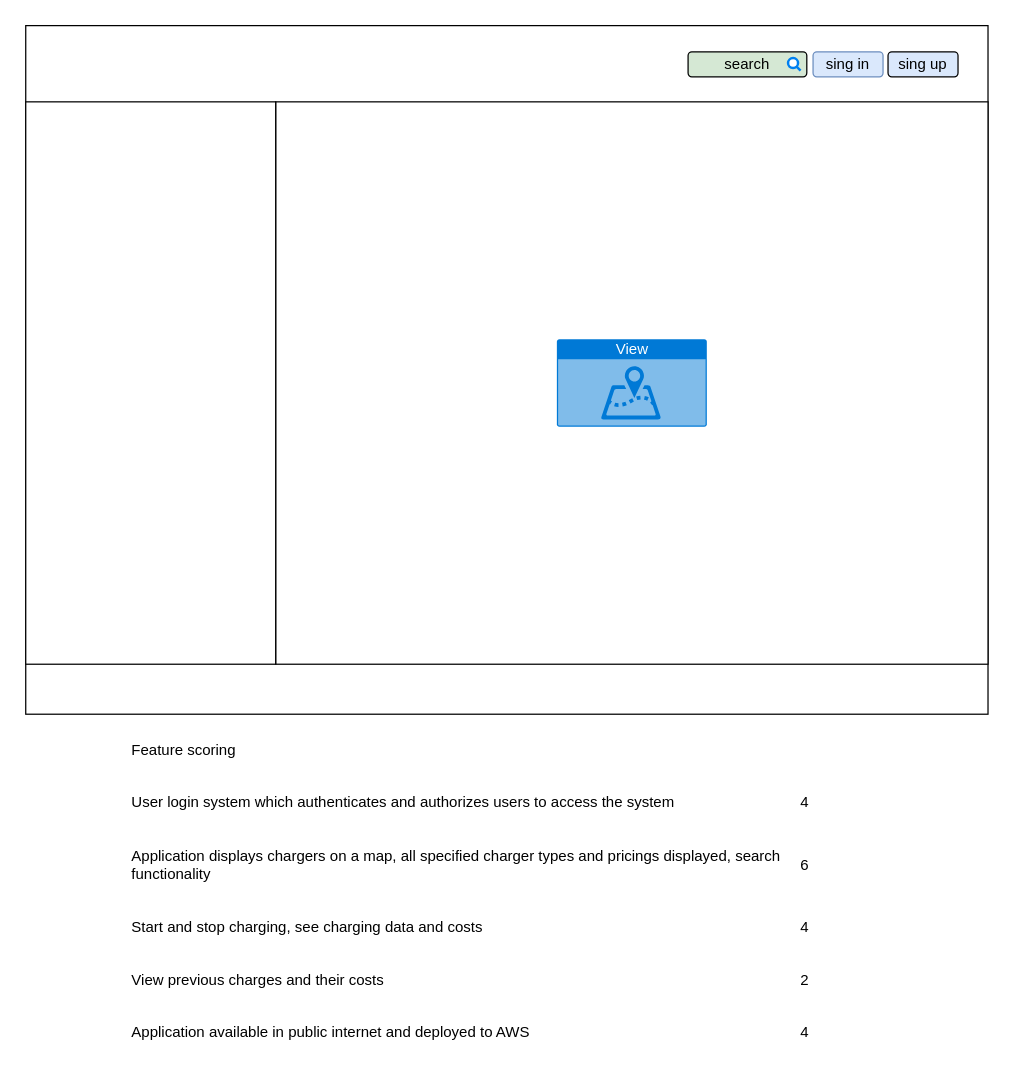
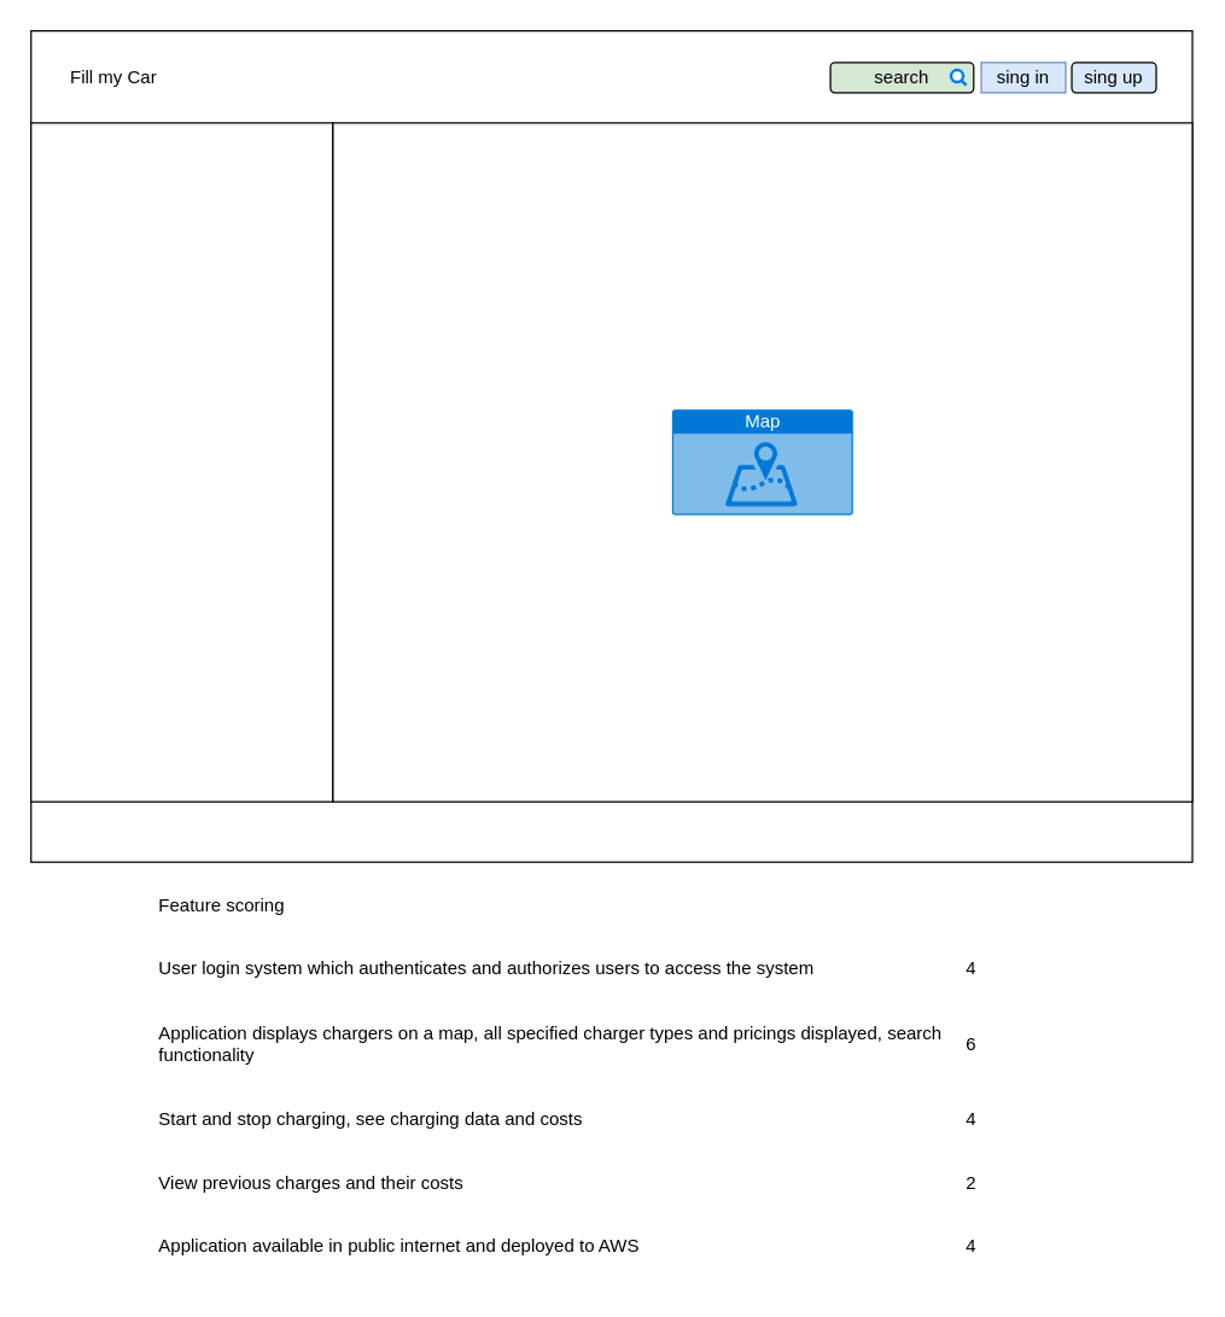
  <mxCell id="0" />
  <mxCell id="1" parent="0" />
  <mxCell id="2" value="" style="rounded=0;whiteSpace=wrap;html=1;" vertex="1" parent="1"><mxGeometry x="20" y="20" width="770" height="551" as="geometry" /></mxCell>
+ <mxCell id="3" value="Fill my Car" style="text;html=1;strokeColor=none;fillColor=none;align=center;verticalAlign=middle;whiteSpace=wrap;rounded=0;" vertex="1" parent="1"><mxGeometry x="40" y="41" width="70" height="20" as="geometry" /></mxCell>
  <mxCell id="4" value="sing up" style="rounded=1;whiteSpace=wrap;html=1;fontFamily=Helvetica;fillColor=#dae8fc;" vertex="1" parent="1"><mxGeometry x="710" y="41" width="56" height="20" as="geometry" /></mxCell>
- <mxCell id="5" value="sing in" style="rounded=1;whiteSpace=wrap;html=1;fillColor=#dae8fc;strokeColor=#6c8ebf;fontFamily=Helvetica;" vertex="1" parent="1"><mxGeometry x="650" y="41" width="56" height="20" as="geometry" /></mxCell>
+ <mxCell id="5" value="sing in" style="whiteSpace=wrap;html=1;fillColor=#dae8fc;strokeColor=#6c8ebf;fontFamily=Helvetica;rounded=0;" vertex="1" parent="1"><mxGeometry x="650" y="41" width="56" height="20" as="geometry" /></mxCell>
  <mxCell id="6" value="" style="rounded=0;whiteSpace=wrap;html=1;" vertex="1" parent="1"><mxGeometry x="220" y="81" width="570" height="450" as="geometry" /></mxCell>
- <mxCell id="7" value="View" style="html=1;strokeColor=none;fillColor=#0079D6;labelPosition=center;verticalLabelPosition=middle;verticalAlign=top;align=center;fontSize=12;outlineConnect=0;spacingTop=-6;fontColor=#FFFFFF;shape=mxgraph.sitemap.map;" vertex="1" parent="1"><mxGeometry x="445" y="271" width="120" height="70" as="geometry" /></mxCell>
+ <mxCell id="7" value="Map" style="html=1;strokeColor=none;fillColor=#0079D6;labelPosition=center;verticalLabelPosition=middle;verticalAlign=top;align=center;fontSize=12;outlineConnect=0;spacingTop=-6;fontColor=#FFFFFF;shape=mxgraph.sitemap.map;" vertex="1" parent="1"><mxGeometry x="445" y="271" width="120" height="70" as="geometry" /></mxCell>
  <mxCell id="8" value="" style="rounded=0;whiteSpace=wrap;html=1;strokeColor=#000000;fillColor=#ffffff;" vertex="1" parent="1"><mxGeometry x="20" y="81" width="200" height="450" as="geometry" /></mxCell>
  <mxCell id="9" value="&lt;table id=&quot;table0&quot;&gt;&lt;tbody&gt;&lt;tr id=&quot;row0&quot;&gt;&lt;td id=&quot;cell0&quot;&gt;&lt;p&gt;&lt;span class=&quot;s1&quot;&gt;Feature&lt;/span&gt;&lt;span class=&quot;s2&quot;&gt; &lt;/span&gt;&lt;span class=&quot;s1&quot;&gt;scoring&lt;/span&gt;&lt;/p&gt;&lt;/td&gt;&lt;td id=&quot;cell1&quot;&gt;&lt;/td&gt;&lt;/tr&gt;&lt;tr id=&quot;row1&quot;&gt;&lt;td id=&quot;cell0&quot;&gt;&lt;p&gt;&lt;span class=&quot;s3&quot;&gt;User&lt;/span&gt;&lt;span class=&quot;s2&quot;&gt; &lt;/span&gt;&lt;span class=&quot;s3&quot;&gt;login&lt;/span&gt;&lt;span class=&quot;s2&quot;&gt; &lt;/span&gt;&lt;span class=&quot;s3&quot;&gt;system&lt;/span&gt;&lt;span class=&quot;s2&quot;&gt; &lt;/span&gt;&lt;span class=&quot;s3&quot;&gt;which&lt;/span&gt;&lt;span class=&quot;s2&quot;&gt; &lt;/span&gt;&lt;span class=&quot;s3&quot;&gt;authenticates&lt;/span&gt;&lt;span class=&quot;s2&quot;&gt; &lt;/span&gt;&lt;span class=&quot;s3&quot;&gt;and&lt;/span&gt;&lt;span class=&quot;s4&quot;&gt; &lt;/span&gt;&lt;span class=&quot;s3&quot;&gt;authorizes&lt;/span&gt;&lt;span class=&quot;s2&quot;&gt; &lt;/span&gt;&lt;span class=&quot;s3&quot;&gt;users&lt;/span&gt;&lt;span class=&quot;s2&quot;&gt; &lt;/span&gt;&lt;span class=&quot;s3&quot;&gt;to&lt;/span&gt;&lt;span class=&quot;s2&quot;&gt; &lt;/span&gt;&lt;span class=&quot;s3&quot;&gt;access&lt;/span&gt;&lt;span class=&quot;s2&quot;&gt; &lt;/span&gt;&lt;span class=&quot;s3&quot;&gt;the&lt;/span&gt;&lt;span class=&quot;s2&quot;&gt; &lt;/span&gt;&lt;span class=&quot;s3&quot;&gt;system&lt;/span&gt;&lt;/p&gt;&lt;/td&gt;&lt;td id=&quot;cell1&quot;&gt;&lt;p&gt;&lt;span class=&quot;s3&quot;&gt;4&lt;/span&gt;&lt;/p&gt;&lt;/td&gt;&lt;/tr&gt;&lt;tr id=&quot;row2&quot;&gt;&lt;td id=&quot;cell0&quot;&gt;&lt;p&gt;&lt;span class=&quot;s3&quot;&gt;Application&lt;/span&gt;&lt;span class=&quot;s2&quot;&gt; &lt;/span&gt;&lt;span class=&quot;s3&quot;&gt;displays&lt;/span&gt;&lt;span class=&quot;s2&quot;&gt; &lt;/span&gt;&lt;span class=&quot;s3&quot;&gt;chargers&lt;/span&gt;&lt;span class=&quot;s2&quot;&gt; &lt;/span&gt;&lt;span class=&quot;s3&quot;&gt;on&lt;/span&gt;&lt;span class=&quot;s2&quot;&gt; &lt;/span&gt;&lt;span class=&quot;s3&quot;&gt;a&lt;/span&gt;&lt;span class=&quot;s2&quot;&gt; &lt;/span&gt;&lt;span class=&quot;s3&quot;&gt;map,&lt;/span&gt;&lt;span class=&quot;s2&quot;&gt; &lt;/span&gt;&lt;span class=&quot;s3&quot;&gt;all&lt;/span&gt;&lt;span class=&quot;s4&quot;&gt; &lt;/span&gt;&lt;span class=&quot;s3&quot;&gt;specified&lt;/span&gt;&lt;span class=&quot;s2&quot;&gt; &lt;/span&gt;&lt;span class=&quot;s3&quot;&gt;charger&lt;/span&gt;&lt;span class=&quot;s2&quot;&gt; &lt;/span&gt;&lt;span class=&quot;s3&quot;&gt;types&lt;/span&gt;&lt;span class=&quot;s2&quot;&gt; &lt;/span&gt;&lt;span class=&quot;s3&quot;&gt;and&lt;/span&gt;&lt;span class=&quot;s2&quot;&gt; &lt;/span&gt;&lt;span class=&quot;s3&quot;&gt;pricings&lt;/span&gt;&lt;span class=&quot;s2&quot;&gt; &lt;/span&gt;&lt;span class=&quot;s3&quot;&gt;displayed,&lt;/span&gt;&lt;span class=&quot;s4&quot;&gt; &lt;/span&gt;&lt;span class=&quot;s3&quot;&gt;search&lt;/span&gt;&lt;span class=&quot;s2&quot;&gt; &lt;/span&gt;&lt;span class=&quot;s3&quot;&gt;functionality&lt;/span&gt;&lt;/p&gt;&lt;/td&gt;&lt;td id=&quot;cell1&quot;&gt;&lt;p&gt;&lt;span class=&quot;s3&quot;&gt;6&lt;/span&gt;&lt;/p&gt;&lt;/td&gt;&lt;/tr&gt;&lt;tr id=&quot;row3&quot;&gt;&lt;td id=&quot;cell0&quot;&gt;&lt;p&gt;&lt;span class=&quot;s3&quot;&gt;Start&lt;/span&gt;&lt;span class=&quot;s2&quot;&gt; &lt;/span&gt;&lt;span class=&quot;s3&quot;&gt;and&lt;/span&gt;&lt;span class=&quot;s2&quot;&gt; &lt;/span&gt;&lt;span class=&quot;s3&quot;&gt;stop&lt;/span&gt;&lt;span class=&quot;s2&quot;&gt; &lt;/span&gt;&lt;span class=&quot;s3&quot;&gt;charging,&lt;/span&gt;&lt;span class=&quot;s2&quot;&gt; &lt;/span&gt;&lt;span class=&quot;s3&quot;&gt;see&lt;/span&gt;&lt;span class=&quot;s2&quot;&gt; &lt;/span&gt;&lt;span class=&quot;s3&quot;&gt;charging&lt;/span&gt;&lt;span class=&quot;s2&quot;&gt; &lt;/span&gt;&lt;span class=&quot;s3&quot;&gt;data&lt;/span&gt;&lt;span class=&quot;s2&quot;&gt; &lt;/span&gt;&lt;span class=&quot;s3&quot;&gt;and&lt;/span&gt;&lt;span class=&quot;s4&quot;&gt; &lt;/span&gt;&lt;span class=&quot;s3&quot;&gt;costs&lt;/span&gt;&lt;/p&gt;&lt;/td&gt;&lt;td id=&quot;cell1&quot;&gt;&lt;p&gt;&lt;span class=&quot;s3&quot;&gt;4&lt;/span&gt;&lt;/p&gt;&lt;/td&gt;&lt;/tr&gt;&lt;tr id=&quot;row4&quot;&gt;&lt;td id=&quot;cell0&quot;&gt;&lt;p&gt;&lt;span class=&quot;s3&quot;&gt;View&lt;/span&gt;&lt;span class=&quot;s2&quot;&gt; &lt;/span&gt;&lt;span class=&quot;s3&quot;&gt;previous&lt;/span&gt;&lt;span class=&quot;s2&quot;&gt; &lt;/span&gt;&lt;span class=&quot;s3&quot;&gt;charges&lt;/span&gt;&lt;span class=&quot;s2&quot;&gt; &lt;/span&gt;&lt;span class=&quot;s3&quot;&gt;and&lt;/span&gt;&lt;span class=&quot;s2&quot;&gt; &lt;/span&gt;&lt;span class=&quot;s3&quot;&gt;their&lt;/span&gt;&lt;span class=&quot;s2&quot;&gt; &lt;/span&gt;&lt;span class=&quot;s3&quot;&gt;costs&lt;/span&gt;&lt;/p&gt;&lt;/td&gt;&lt;td id=&quot;cell1&quot;&gt;&lt;p&gt;&lt;span class=&quot;s3&quot;&gt;2&lt;/span&gt;&lt;/p&gt;&lt;/td&gt;&lt;/tr&gt;&lt;tr id=&quot;row5&quot;&gt;&lt;td id=&quot;cell0&quot;&gt;&lt;p&gt;&lt;span class=&quot;s3&quot;&gt;Application&lt;/span&gt;&lt;span class=&quot;s2&quot;&gt; &lt;/span&gt;&lt;span class=&quot;s3&quot;&gt;available&lt;/span&gt;&lt;span class=&quot;s2&quot;&gt; &lt;/span&gt;&lt;span class=&quot;s3&quot;&gt;in&lt;/span&gt;&lt;span class=&quot;s2&quot;&gt; &lt;/span&gt;&lt;span class=&quot;s3&quot;&gt;public&lt;/span&gt;&lt;span class=&quot;s2&quot;&gt; &lt;/span&gt;&lt;span class=&quot;s3&quot;&gt;internet&lt;/span&gt;&lt;span class=&quot;s2&quot;&gt; &lt;/span&gt;&lt;span class=&quot;s3&quot;&gt;and&lt;/span&gt;&lt;span class=&quot;s4&quot;&gt; &lt;/span&gt;&lt;span class=&quot;s3&quot;&gt;deployed&lt;/span&gt;&lt;span class=&quot;s2&quot;&gt; &lt;/span&gt;&lt;span class=&quot;s3&quot;&gt;to&lt;/span&gt;&lt;span class=&quot;s2&quot;&gt; &lt;/span&gt;&lt;span class=&quot;s3&quot;&gt;AWS&lt;/span&gt;&lt;/p&gt;&lt;/td&gt;&lt;td id=&quot;cell1&quot;&gt;&lt;p&gt;&lt;span class=&quot;s3&quot;&gt;4&lt;/span&gt;&lt;/p&gt;&lt;/td&gt;&lt;/tr&gt;&lt;/tbody&gt;&lt;/table&gt;" style="text;whiteSpace=wrap;html=1;" vertex="1" parent="1"><mxGeometry x="100" y="571" width="550" height="280" as="geometry" /></mxCell>
  <mxCell id="10" value="search" style="rounded=1;whiteSpace=wrap;html=1;fontFamily=Helvetica;fillColor=#d5e8d4;" vertex="1" parent="1"><mxGeometry x="550" y="41" width="95" height="20" as="geometry" /></mxCell>
  <mxCell id="11" value="" style="html=1;verticalLabelPosition=bottom;align=center;labelBackgroundColor=#ffffff;verticalAlign=top;strokeWidth=2;strokeColor=#0080F0;shadow=0;dashed=0;shape=mxgraph.ios7.icons.looking_glass;fillColor=#ffffff;" vertex="1" parent="1"><mxGeometry x="630" y="46" width="10" height="10" as="geometry" /></mxCell>
